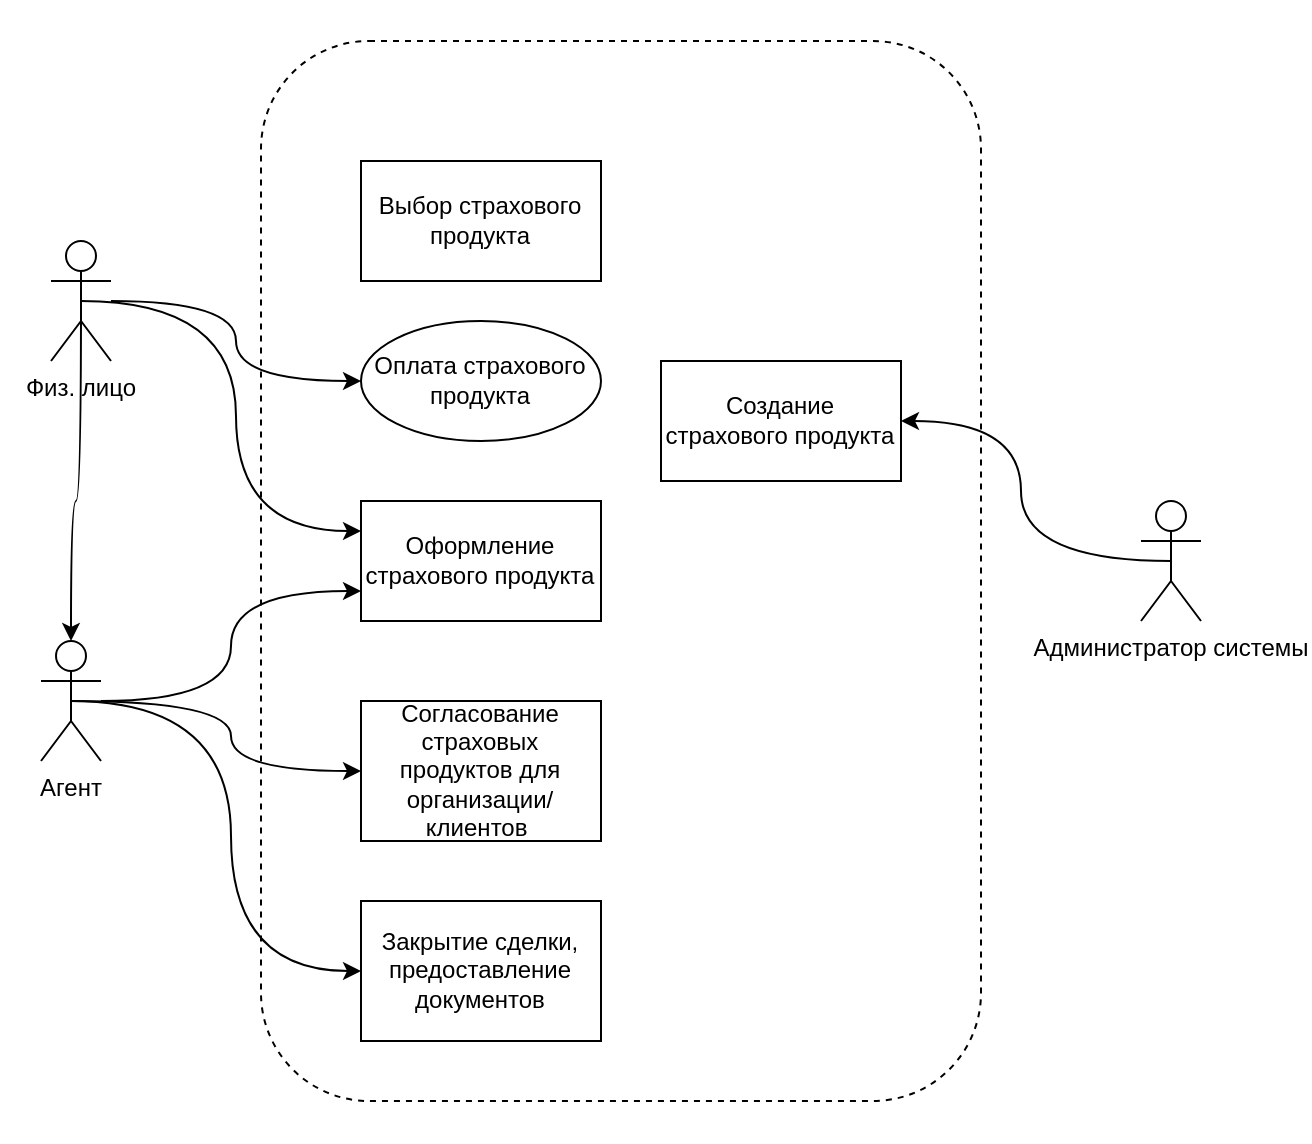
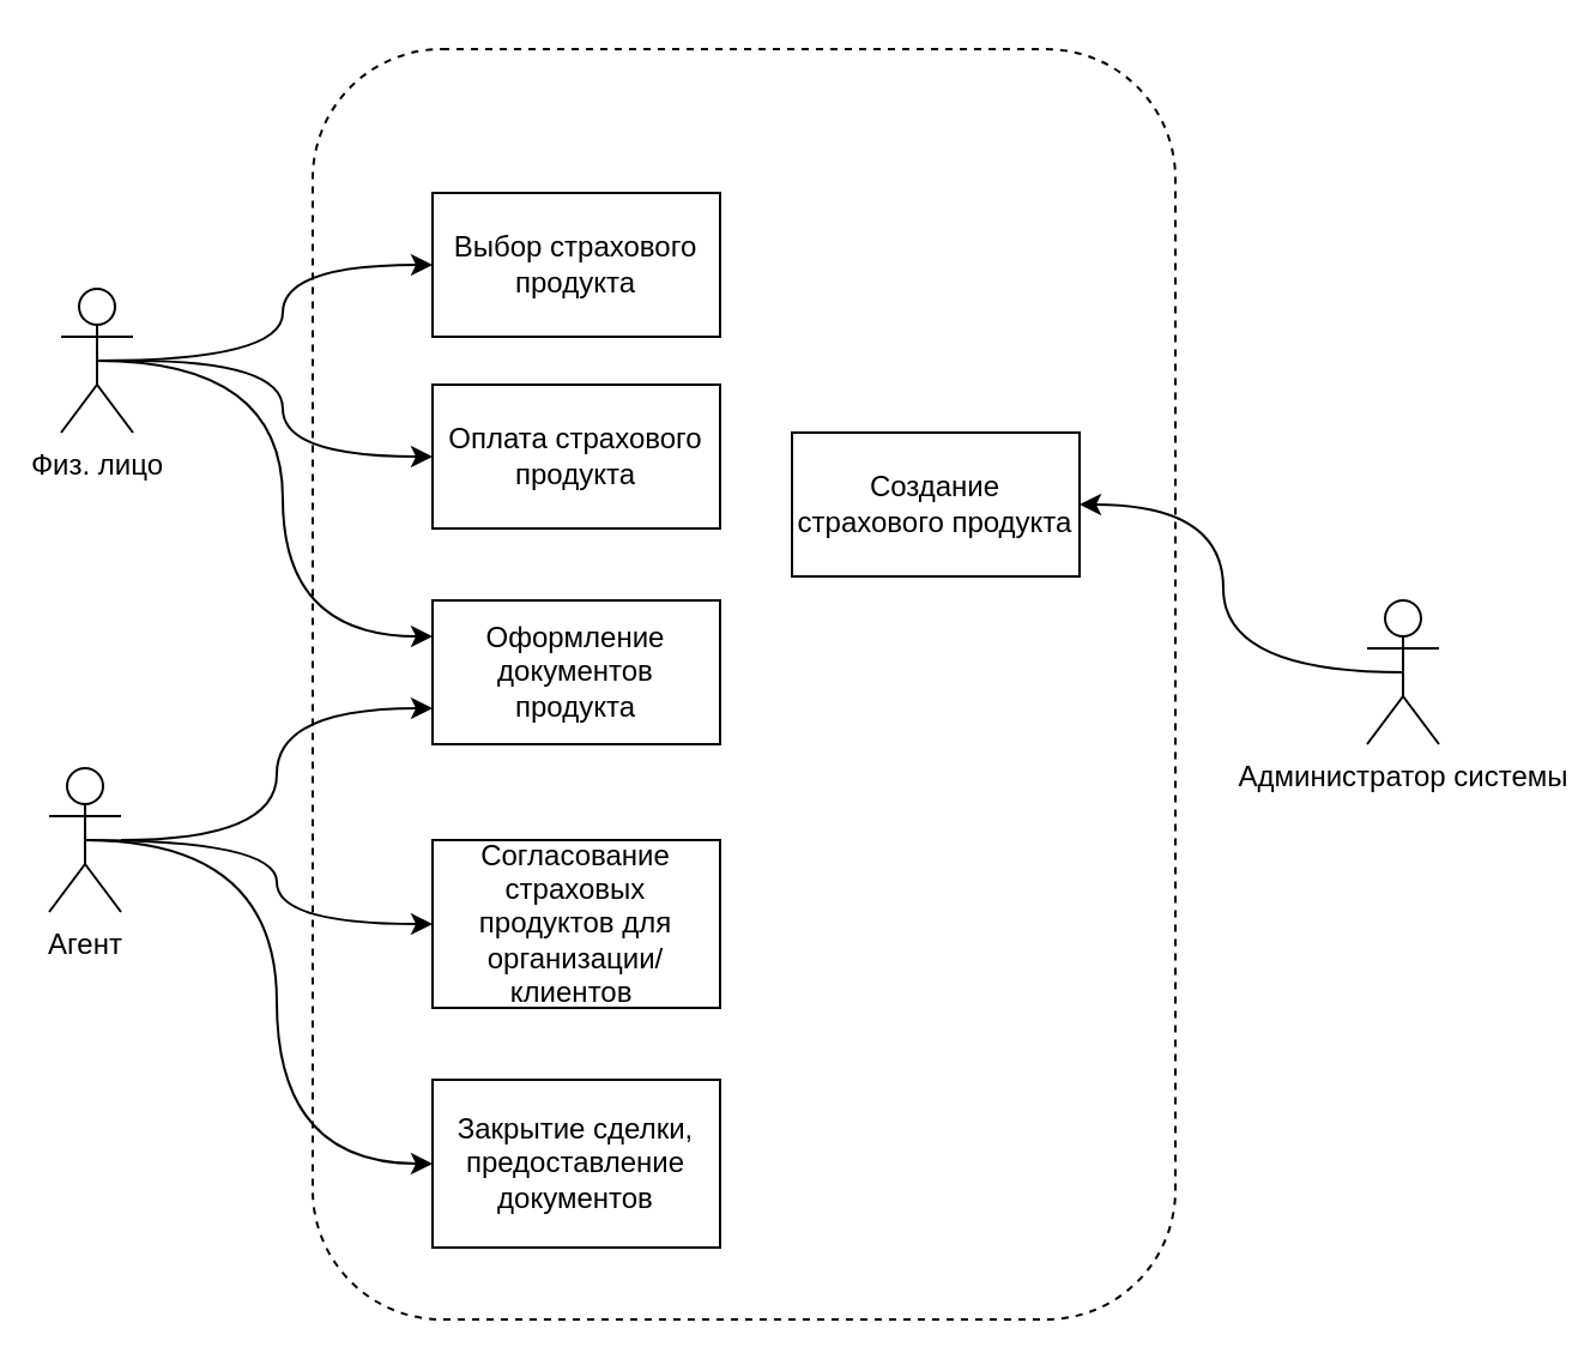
  <mxCell id="0" />
  <mxCell id="1" parent="0" />
  <mxCell id="2" value="" style="rounded=1;whiteSpace=wrap;html=1;fillColor=none;dashed=1;" parent="1" vertex="1"><mxGeometry x="130" y="20" width="360" height="530" as="geometry" /></mxCell>
- <mxCell id="3" style="edgeStyle=orthogonalEdgeStyle;orthogonalLoop=1;jettySize=auto;html=1;exitX=0.5;exitY=0.5;exitDx=0;exitDy=0;exitPerimeter=0;curved=1;" parent="1" source="6" target="10" edge="1"><mxGeometry relative="1" as="geometry" /></mxCell>
+ <mxCell id="3" style="edgeStyle=orthogonalEdgeStyle;orthogonalLoop=1;jettySize=auto;html=1;exitX=0.5;exitY=0.5;exitDx=0;exitDy=0;exitPerimeter=0;curved=1;" parent="1" source="6" target="13" edge="1"><mxGeometry relative="1" as="geometry" /></mxCell>
  <mxCell id="4" style="edgeStyle=orthogonalEdgeStyle;curved=1;orthogonalLoop=1;jettySize=auto;html=1;exitX=0.5;exitY=0.5;exitDx=0;exitDy=0;exitPerimeter=0;entryX=0;entryY=0.25;entryDx=0;entryDy=0;" parent="1" source="6" target="14" edge="1"><mxGeometry relative="1" as="geometry" /></mxCell>
  <mxCell id="5" style="edgeStyle=orthogonalEdgeStyle;curved=1;orthogonalLoop=1;jettySize=auto;html=1;entryX=0;entryY=0.5;entryDx=0;entryDy=0;" parent="1" source="6" target="15" edge="1"><mxGeometry relative="1" as="geometry" /></mxCell>
  <mxCell id="6" value="Физ. лицо" style="shape=umlActor;verticalLabelPosition=bottom;verticalAlign=top;html=1;outlineConnect=0;" parent="1" vertex="1"><mxGeometry x="25" y="120" width="30" height="60" as="geometry" /></mxCell>
  <mxCell id="7" style="edgeStyle=orthogonalEdgeStyle;curved=1;orthogonalLoop=1;jettySize=auto;html=1;exitX=0.5;exitY=0.5;exitDx=0;exitDy=0;exitPerimeter=0;entryX=0;entryY=0.5;entryDx=0;entryDy=0;" parent="1" source="10" target="16" edge="1"><mxGeometry relative="1" as="geometry" /></mxCell>
  <mxCell id="8" style="edgeStyle=orthogonalEdgeStyle;curved=1;orthogonalLoop=1;jettySize=auto;html=1;exitX=0.5;exitY=0.5;exitDx=0;exitDy=0;exitPerimeter=0;entryX=0;entryY=0.5;entryDx=0;entryDy=0;" edge="1" parent="1" source="10" target="17"><mxGeometry relative="1" as="geometry" /></mxCell>
  <mxCell id="9" style="edgeStyle=orthogonalEdgeStyle;curved=1;orthogonalLoop=1;jettySize=auto;html=1;entryX=0;entryY=0.75;entryDx=0;entryDy=0;" edge="1" parent="1" source="10" target="14"><mxGeometry relative="1" as="geometry" /></mxCell>
  <mxCell id="10" value="Агент" style="shape=umlActor;verticalLabelPosition=bottom;verticalAlign=top;html=1;outlineConnect=0;" parent="1" vertex="1"><mxGeometry x="20" y="320" width="30" height="60" as="geometry" /></mxCell>
  <mxCell id="11" style="edgeStyle=orthogonalEdgeStyle;curved=1;orthogonalLoop=1;jettySize=auto;html=1;exitX=0.5;exitY=0.5;exitDx=0;exitDy=0;exitPerimeter=0;entryX=1;entryY=0.5;entryDx=0;entryDy=0;" edge="1" parent="1" source="12" target="18"><mxGeometry relative="1" as="geometry" /></mxCell>
  <mxCell id="12" value="Администратор системы" style="shape=umlActor;verticalLabelPosition=bottom;verticalAlign=top;html=1;outlineConnect=0;" parent="1" vertex="1"><mxGeometry x="570" y="250" width="30" height="60" as="geometry" /></mxCell>
  <mxCell id="13" value="Выбор страхового продукта" style="rounded=0;whiteSpace=wrap;html=1;fillColor=none;" parent="1" vertex="1"><mxGeometry x="180" y="80" width="120" height="60" as="geometry" /></mxCell>
- <mxCell id="14" value="Оформление страхового продукта" style="rounded=0;whiteSpace=wrap;html=1;fillColor=none;" parent="1" vertex="1"><mxGeometry x="180" y="250" width="120" height="60" as="geometry" /></mxCell>
- <mxCell id="15" value="Оплата страхового продукта" style="ellipse;whiteSpace=wrap;html=1;fillColor=none;" parent="1" vertex="1"><mxGeometry x="180" y="160" width="120" height="60" as="geometry" /></mxCell>
+ <mxCell id="14" value="Оформление документов продукта" style="rounded=0;whiteSpace=wrap;html=1;fillColor=none;" parent="1" vertex="1"><mxGeometry x="180" y="250" width="120" height="60" as="geometry" /></mxCell>
+ <mxCell id="15" value="Оплата страхового продукта" style="rounded=0;whiteSpace=wrap;html=1;fillColor=none;" parent="1" vertex="1"><mxGeometry x="180" y="160" width="120" height="60" as="geometry" /></mxCell>
  <mxCell id="16" value="Согласование страховых продуктов для организации/клиентов&amp;nbsp;" style="rounded=0;whiteSpace=wrap;html=1;fillColor=none;" parent="1" vertex="1"><mxGeometry x="180" y="350" width="120" height="70" as="geometry" /></mxCell>
  <mxCell id="17" value="Закрытие сделки, предоставление документов" style="rounded=0;whiteSpace=wrap;html=1;fillColor=none;" vertex="1" parent="1"><mxGeometry x="180" y="450" width="120" height="70" as="geometry" /></mxCell>
  <mxCell id="18" value="Создание страхового продукта" style="rounded=0;whiteSpace=wrap;html=1;fillColor=none;" vertex="1" parent="1"><mxGeometry x="330" y="180" width="120" height="60" as="geometry" /></mxCell>
